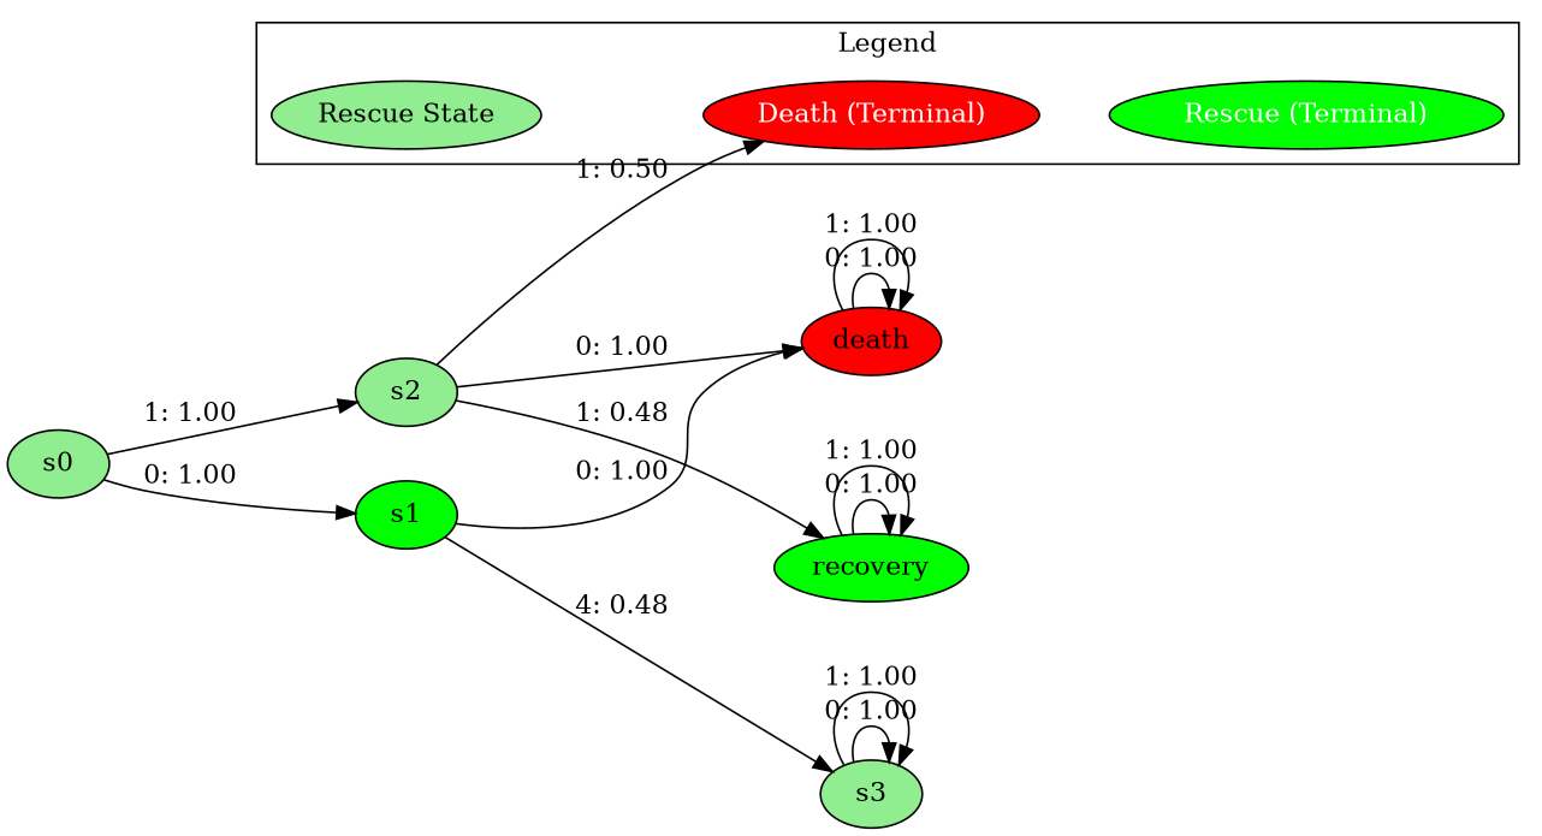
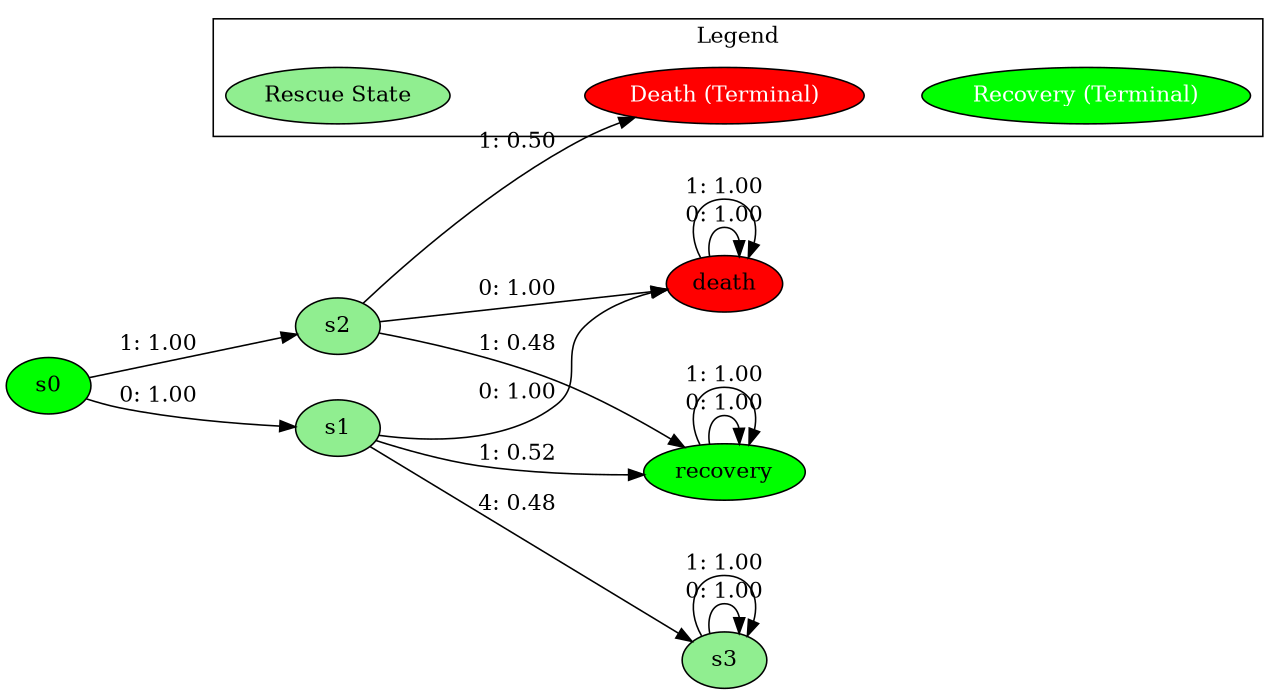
  digraph {
    rankdir=LR
    node [fillcolor=lightgreen style=filled]
    n1 [label="Rescue State"]
    n2 [fillcolor=red fontcolor=white label="Death (Terminal)"]
-   n3 [fillcolor=green fontcolor=white label="Rescue (Terminal)"]
+   n3 [fillcolor=green fontcolor=white label="Recovery (Terminal)"]
    n4 [fillcolor=red label=death]
    n5 [fillcolor=green label=recovery]
-   n6 [label=s0]
-   n7 [fillcolor=green label=s1]
+   n6 [fillcolor=green label=s0]
+   n7 [label=s1]
    n8 [label=s2]
    n9 [label=s3]
    subgraph cluster_1 {
      label=Legend
      rank=same
      style=solid
      n1
      n2
      n3
    }
    n1 -> n2 [style=invis]
    n2 -> n3 [style=invis]
    n4 -> n4 [label="0: 1.00"]
    n4 -> n4 [label="1: 1.00"]
    n5 -> n5 [label="0: 1.00"]
    n5 -> n5 [label="1: 1.00"]
    n6 -> n7 [label="0: 1.00"]
    n6 -> n8 [label="1: 1.00"]
    n7 -> n4 [label="0: 1.00"]
+   n7 -> n5 [label="1: 0.52"]
    n7 -> n9 [label="4: 0.48"]
    n8 -> n2 [label="1: 0.50"]
    n8 -> n4 [label="0: 1.00"]
    n8 -> n5 [label="1: 0.48"]
    n9 -> n9 [label="0: 1.00"]
    n9 -> n9 [label="1: 1.00"]
  }
